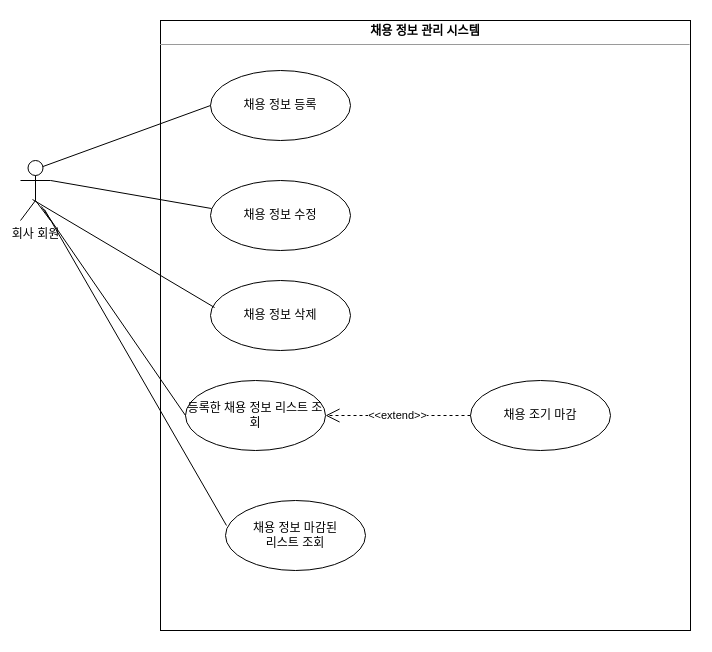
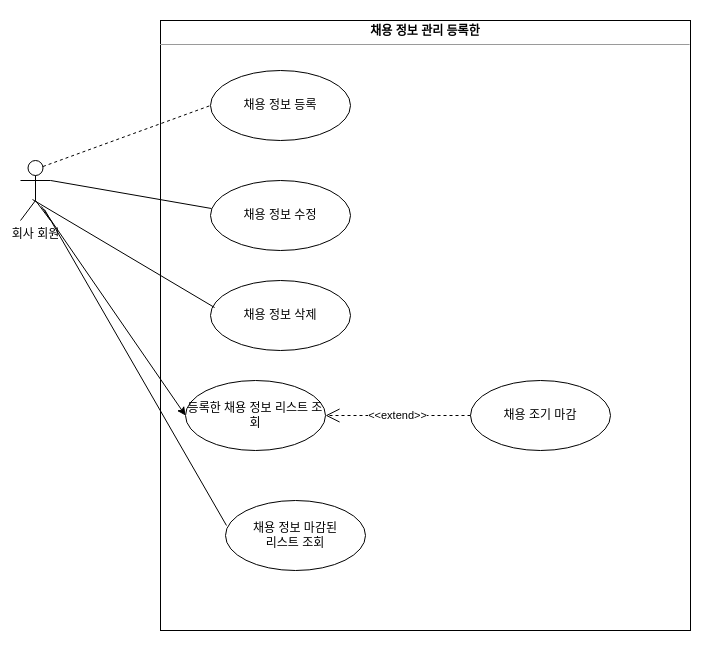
  <mxCell id="0" />
  <mxCell id="1" parent="0" />
- <mxCell id="2" value="&lt;p style=&quot;margin:0px;margin-top:4px;text-align:center;&quot;&gt;&lt;b&gt;채용 정보 관리 시스템&lt;/b&gt;&lt;/p&gt;&lt;hr size=&quot;1&quot;&gt;&lt;div style=&quot;height:2px;&quot;&gt;&lt;/div&gt;" style="verticalAlign=top;align=left;overflow=fill;fontSize=12;fontFamily=Helvetica;html=1;whiteSpace=wrap;" vertex="1" parent="1"><mxGeometry x="160" y="20" width="530" height="610" as="geometry" /></mxCell>
+ <mxCell id="2" value="&lt;p style=&quot;margin:0px;margin-top:4px;text-align:center;&quot;&gt;&lt;b&gt;채용 정보 관리 등록한&lt;/b&gt;&lt;/p&gt;&lt;hr size=&quot;1&quot;&gt;&lt;div style=&quot;height:2px;&quot;&gt;&lt;/div&gt;" style="verticalAlign=top;align=left;overflow=fill;fontSize=12;fontFamily=Helvetica;html=1;whiteSpace=wrap;" vertex="1" parent="1"><mxGeometry x="160" y="20" width="530" height="610" as="geometry" /></mxCell>
  <mxCell id="3" value="회사 회원" style="shape=umlActor;verticalLabelPosition=bottom;verticalAlign=top;html=1;" vertex="1" parent="1"><mxGeometry x="20" y="160" width="30" height="60" as="geometry" /></mxCell>
  <mxCell id="4" value="채용 정보 등록" style="ellipse;whiteSpace=wrap;html=1;" vertex="1" parent="1"><mxGeometry x="210" y="70" width="140" height="70" as="geometry" /></mxCell>
  <mxCell id="5" value="등록한 채용 정보 리스트 조회" style="ellipse;whiteSpace=wrap;html=1;" vertex="1" parent="1"><mxGeometry x="185" y="380" width="140" height="70" as="geometry" /></mxCell>
  <mxCell id="6" value="채용 정보 마감된 &lt;br&gt;리스트 조회" style="ellipse;whiteSpace=wrap;html=1;" vertex="1" parent="1"><mxGeometry x="225" y="500" width="140" height="70" as="geometry" /></mxCell>
  <mxCell id="7" value="채용 정보 수정" style="ellipse;whiteSpace=wrap;html=1;" vertex="1" parent="1"><mxGeometry x="210" y="180" width="140" height="70" as="geometry" /></mxCell>
  <mxCell id="8" value="채용 조기 마감" style="ellipse;whiteSpace=wrap;html=1;" vertex="1" parent="1"><mxGeometry x="470" y="380" width="140" height="70" as="geometry" /></mxCell>
- <mxCell id="9" value="" style="endArrow=none;html=1;rounded=0;entryX=0;entryY=0.5;entryDx=0;entryDy=0;exitX=0.7;exitY=0.767;exitDx=0;exitDy=0;exitPerimeter=0;" edge="1" parent="1" source="3" target="5"><mxGeometry width="50" height="50" relative="1" as="geometry"><mxPoint x="54" y="179" as="sourcePoint" /><mxPoint x="222" y="143" as="targetPoint" /></mxGeometry></mxCell>
+ <mxCell id="9" value="" style="endArrow=classic;html=1;rounded=0;entryX=0;entryY=0.5;entryDx=0;entryDy=0;exitX=0.7;exitY=0.767;exitDx=0;exitDy=0;exitPerimeter=0;" edge="1" parent="1" source="3" target="5"><mxGeometry width="50" height="50" relative="1" as="geometry"><mxPoint x="54" y="179" as="sourcePoint" /><mxPoint x="222" y="143" as="targetPoint" /></mxGeometry></mxCell>
  <mxCell id="10" value="" style="endArrow=none;html=1;rounded=0;entryX=0.007;entryY=0.357;entryDx=0;entryDy=0;entryPerimeter=0;exitX=0.8;exitY=0.817;exitDx=0;exitDy=0;exitPerimeter=0;" edge="1" parent="1" source="3" target="6"><mxGeometry width="50" height="50" relative="1" as="geometry"><mxPoint x="780" y="240" as="sourcePoint" /><mxPoint x="830" y="190" as="targetPoint" /></mxGeometry></mxCell>
- <mxCell id="11" value="" style="endArrow=none;html=1;rounded=0;entryX=0;entryY=0.5;entryDx=0;entryDy=0;exitX=0.75;exitY=0.1;exitDx=0;exitDy=0;exitPerimeter=0;" edge="1" parent="1" source="3" target="4"><mxGeometry width="50" height="50" relative="1" as="geometry"><mxPoint x="0" y="100" as="sourcePoint" /><mxPoint x="50" y="50" as="targetPoint" /></mxGeometry></mxCell>
+ <mxCell id="11" value="" style="endArrow=none;html=1;rounded=0;entryX=0;entryY=0.5;entryDx=0;entryDy=0;exitX=0.75;exitY=0.1;exitDx=0;exitDy=0;exitPerimeter=0;dashed=1;" edge="1" parent="1" source="3" target="4"><mxGeometry width="50" height="50" relative="1" as="geometry"><mxPoint x="0" y="100" as="sourcePoint" /><mxPoint x="50" y="50" as="targetPoint" /></mxGeometry></mxCell>
  <mxCell id="12" value="" style="endArrow=none;html=1;rounded=0;entryX=0.007;entryY=0.4;entryDx=0;entryDy=0;entryPerimeter=0;exitX=1;exitY=0.333;exitDx=0;exitDy=0;exitPerimeter=0;" edge="1" parent="1" source="3" target="7"><mxGeometry width="50" height="50" relative="1" as="geometry"><mxPoint x="20" y="304" as="sourcePoint" /><mxPoint x="187" y="440" as="targetPoint" /></mxGeometry></mxCell>
  <mxCell id="13" value="채용 정보 삭제" style="ellipse;whiteSpace=wrap;html=1;" vertex="1" parent="1"><mxGeometry x="210" y="280" width="140" height="70" as="geometry" /></mxCell>
  <mxCell id="14" value="" style="endArrow=none;html=1;rounded=0;entryX=0.029;entryY=0.386;entryDx=0;entryDy=0;entryPerimeter=0;exitX=0.4;exitY=0.65;exitDx=0;exitDy=0;exitPerimeter=0;" edge="1" parent="1" source="3" target="13"><mxGeometry width="50" height="50" relative="1" as="geometry"><mxPoint x="60" y="190" as="sourcePoint" /><mxPoint x="221" y="218" as="targetPoint" /></mxGeometry></mxCell>
  <mxCell id="15" value="&amp;lt;&amp;lt;extend&amp;gt;&amp;gt;" style="endArrow=open;endSize=12;dashed=1;html=1;rounded=0;entryX=1;entryY=0.5;entryDx=0;entryDy=0;exitX=0;exitY=0.5;exitDx=0;exitDy=0;" edge="1" parent="1" source="8" target="5"><mxGeometry width="160" relative="1" as="geometry"><mxPoint x="440" y="350" as="sourcePoint" /><mxPoint x="600" y="350" as="targetPoint" /></mxGeometry></mxCell>
